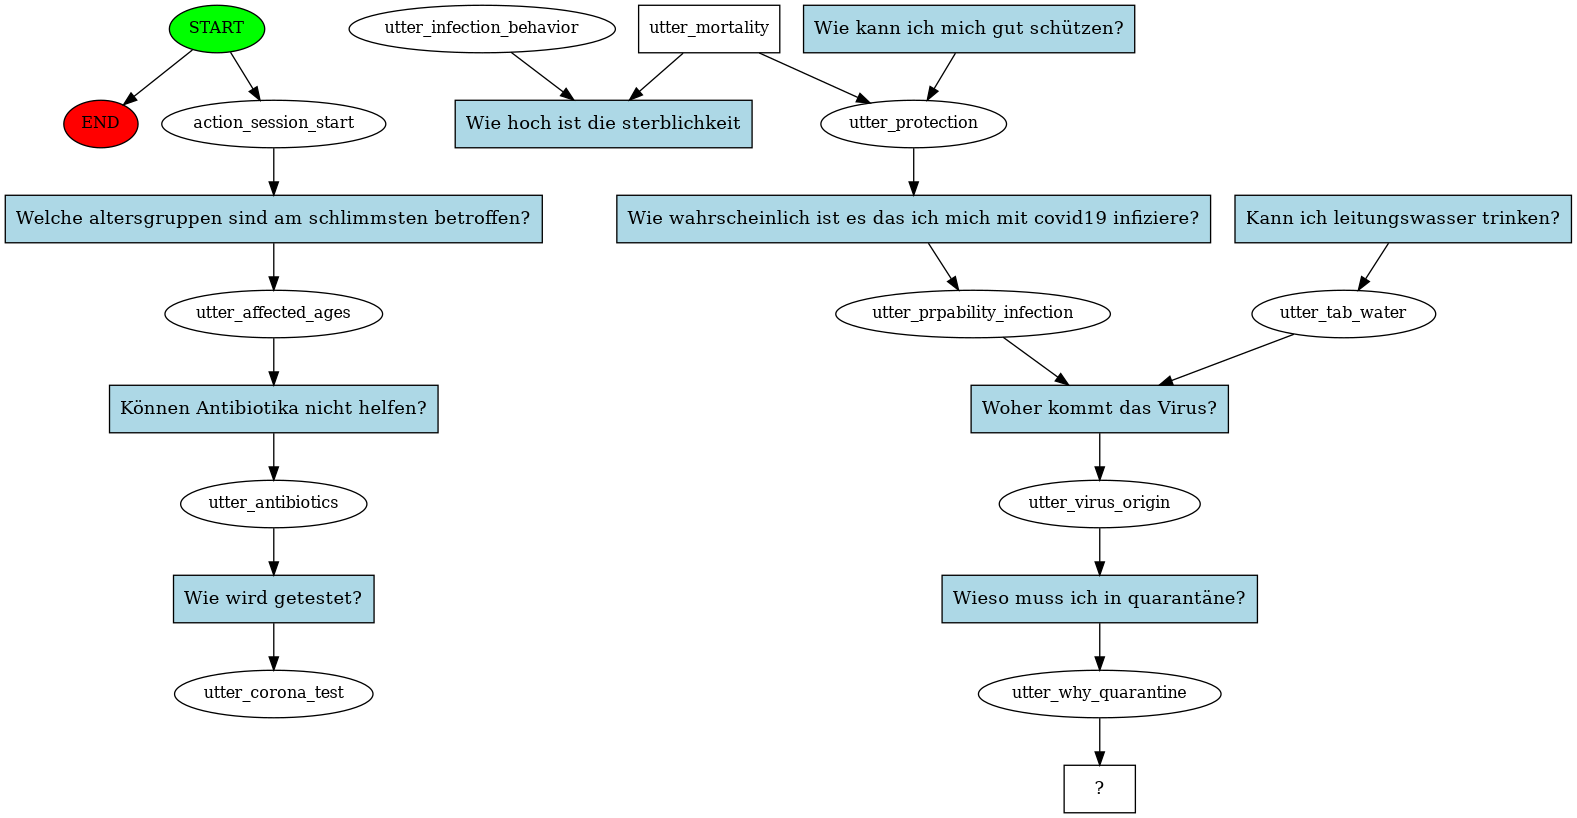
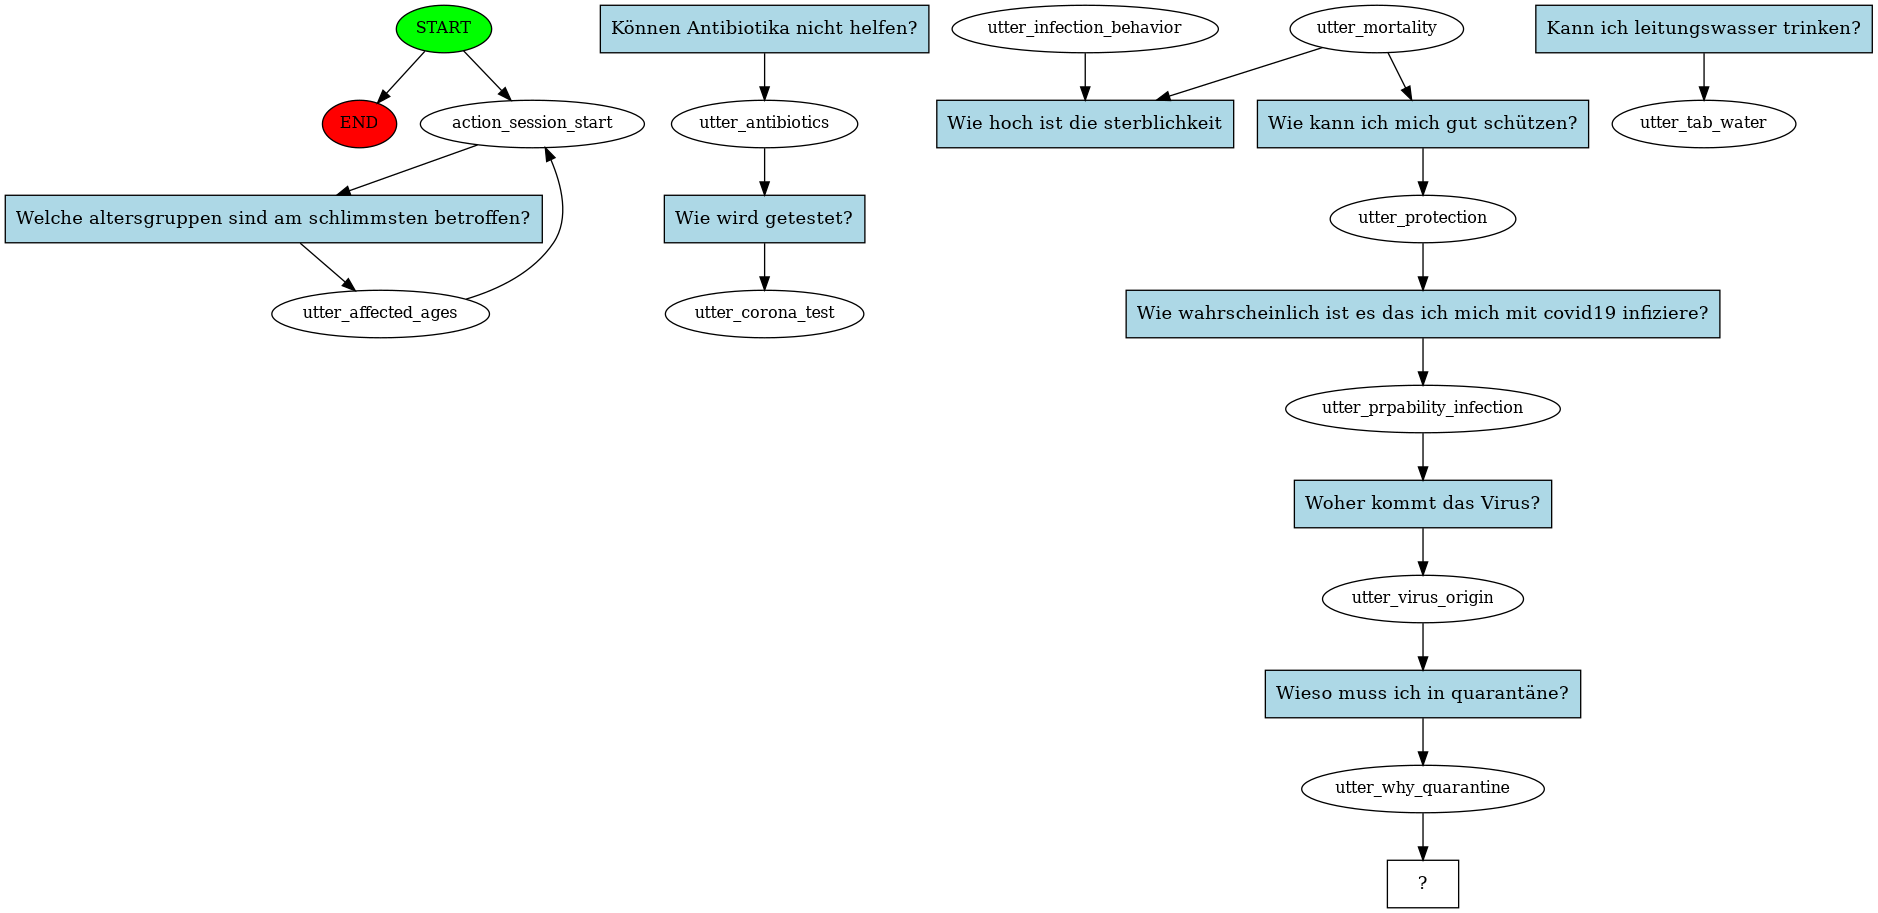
  digraph {
    node [fontsize=12]
    n1 [fillcolor=green label=START style=filled]
    n2 [fillcolor=red label=END style=filled]
    n3 [label=action_session_start]
    n4 [fillcolor=lightblue label="Welche altersgruppen sind am schlimmsten betroffen?" shape=rect style=filled fontsize=""]
    n5 [label=utter_affected_ages]
    n6 [fillcolor=lightblue label="Können Antibiotika nicht helfen?" shape=rect style=filled fontsize=""]
    n7 [label=utter_antibiotics]
    n8 [fillcolor=lightblue label="Wie wird getestet?" shape=rect style=filled fontsize=""]
    n9 [label=utter_corona_test]
    n10 [label=utter_infection_behavior]
    n11 [fillcolor=lightblue label="Wie hoch ist die sterblichkeit" shape=rect style=filled fontsize=""]
-   n12 [label=utter_mortality shape=box]
+   n12 [label=utter_mortality]
    n13 [fillcolor=lightblue label="Wie kann ich mich gut schützen?" shape=rect style=filled fontsize=""]
    n14 [label=utter_protection]
    n15 [fillcolor=lightblue label="Wie wahrscheinlich ist es das ich mich mit covid19 infiziere?" shape=rect style=filled fontsize=""]
    n16 [label=utter_prpability_infection]
    n17 [fillcolor=lightblue label="Woher kommt das Virus?" shape=rect style=filled fontsize=""]
    n18 [fillcolor=lightblue label="Kann ich leitungswasser trinken?" shape=rect style=filled fontsize=""]
    n19 [label=utter_tab_water]
    n20 [label=utter_virus_origin]
    n21 [fillcolor=lightblue label="Wieso muss ich in quarantäne?" shape=rect style=filled fontsize=""]
    n22 [label=utter_why_quarantine]
    n23 [label="  ?  " shape=rect fontsize=""]
    n1 -> n2
    n1 -> n3
    n3 -> n4
    n4 -> n5
-   n5 -> n6
+   n5 -> n3
    n6 -> n7
    n7 -> n8
    n8 -> n9
    n10 -> n11
    n12 -> n11
-   n12 -> n14
+   n12 -> n13
    n13 -> n14
    n14 -> n15
    n15 -> n16
    n16 -> n17
    n17 -> n20
    n18 -> n19
-   n19 -> n17
    n20 -> n21
    n21 -> n22
    n22 -> n23
  }
